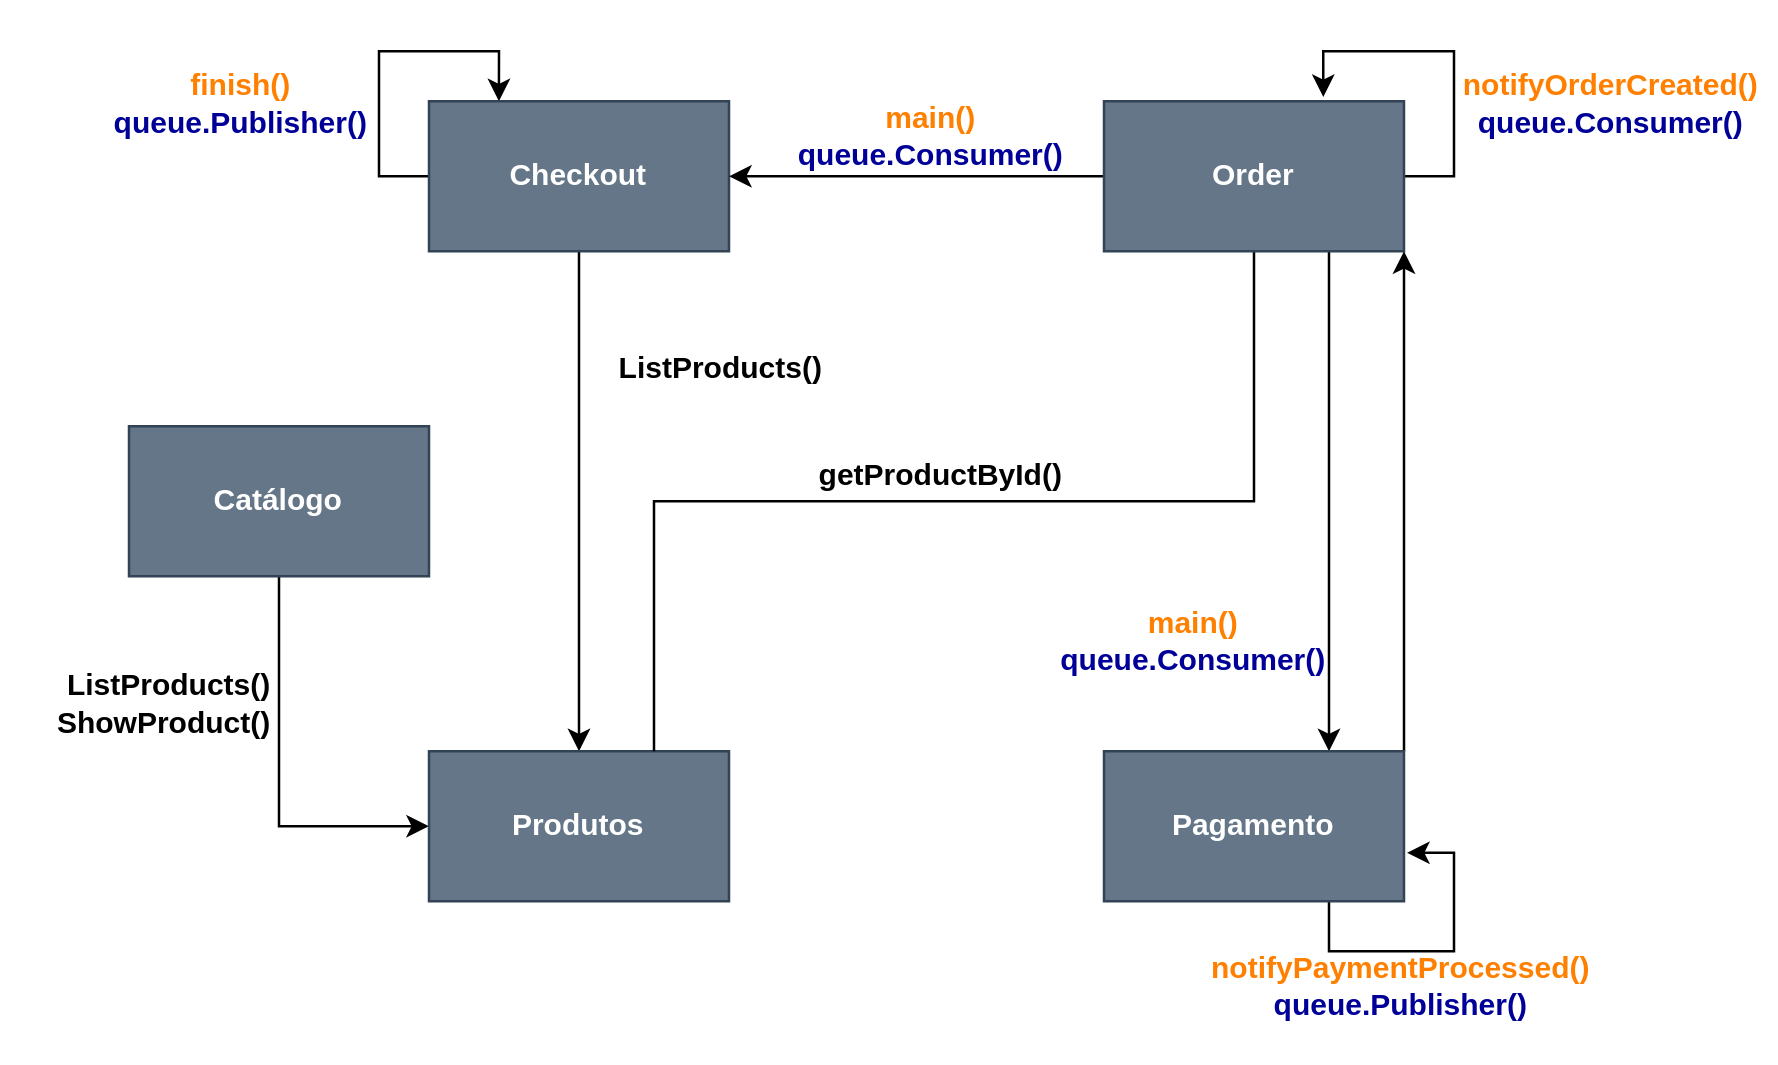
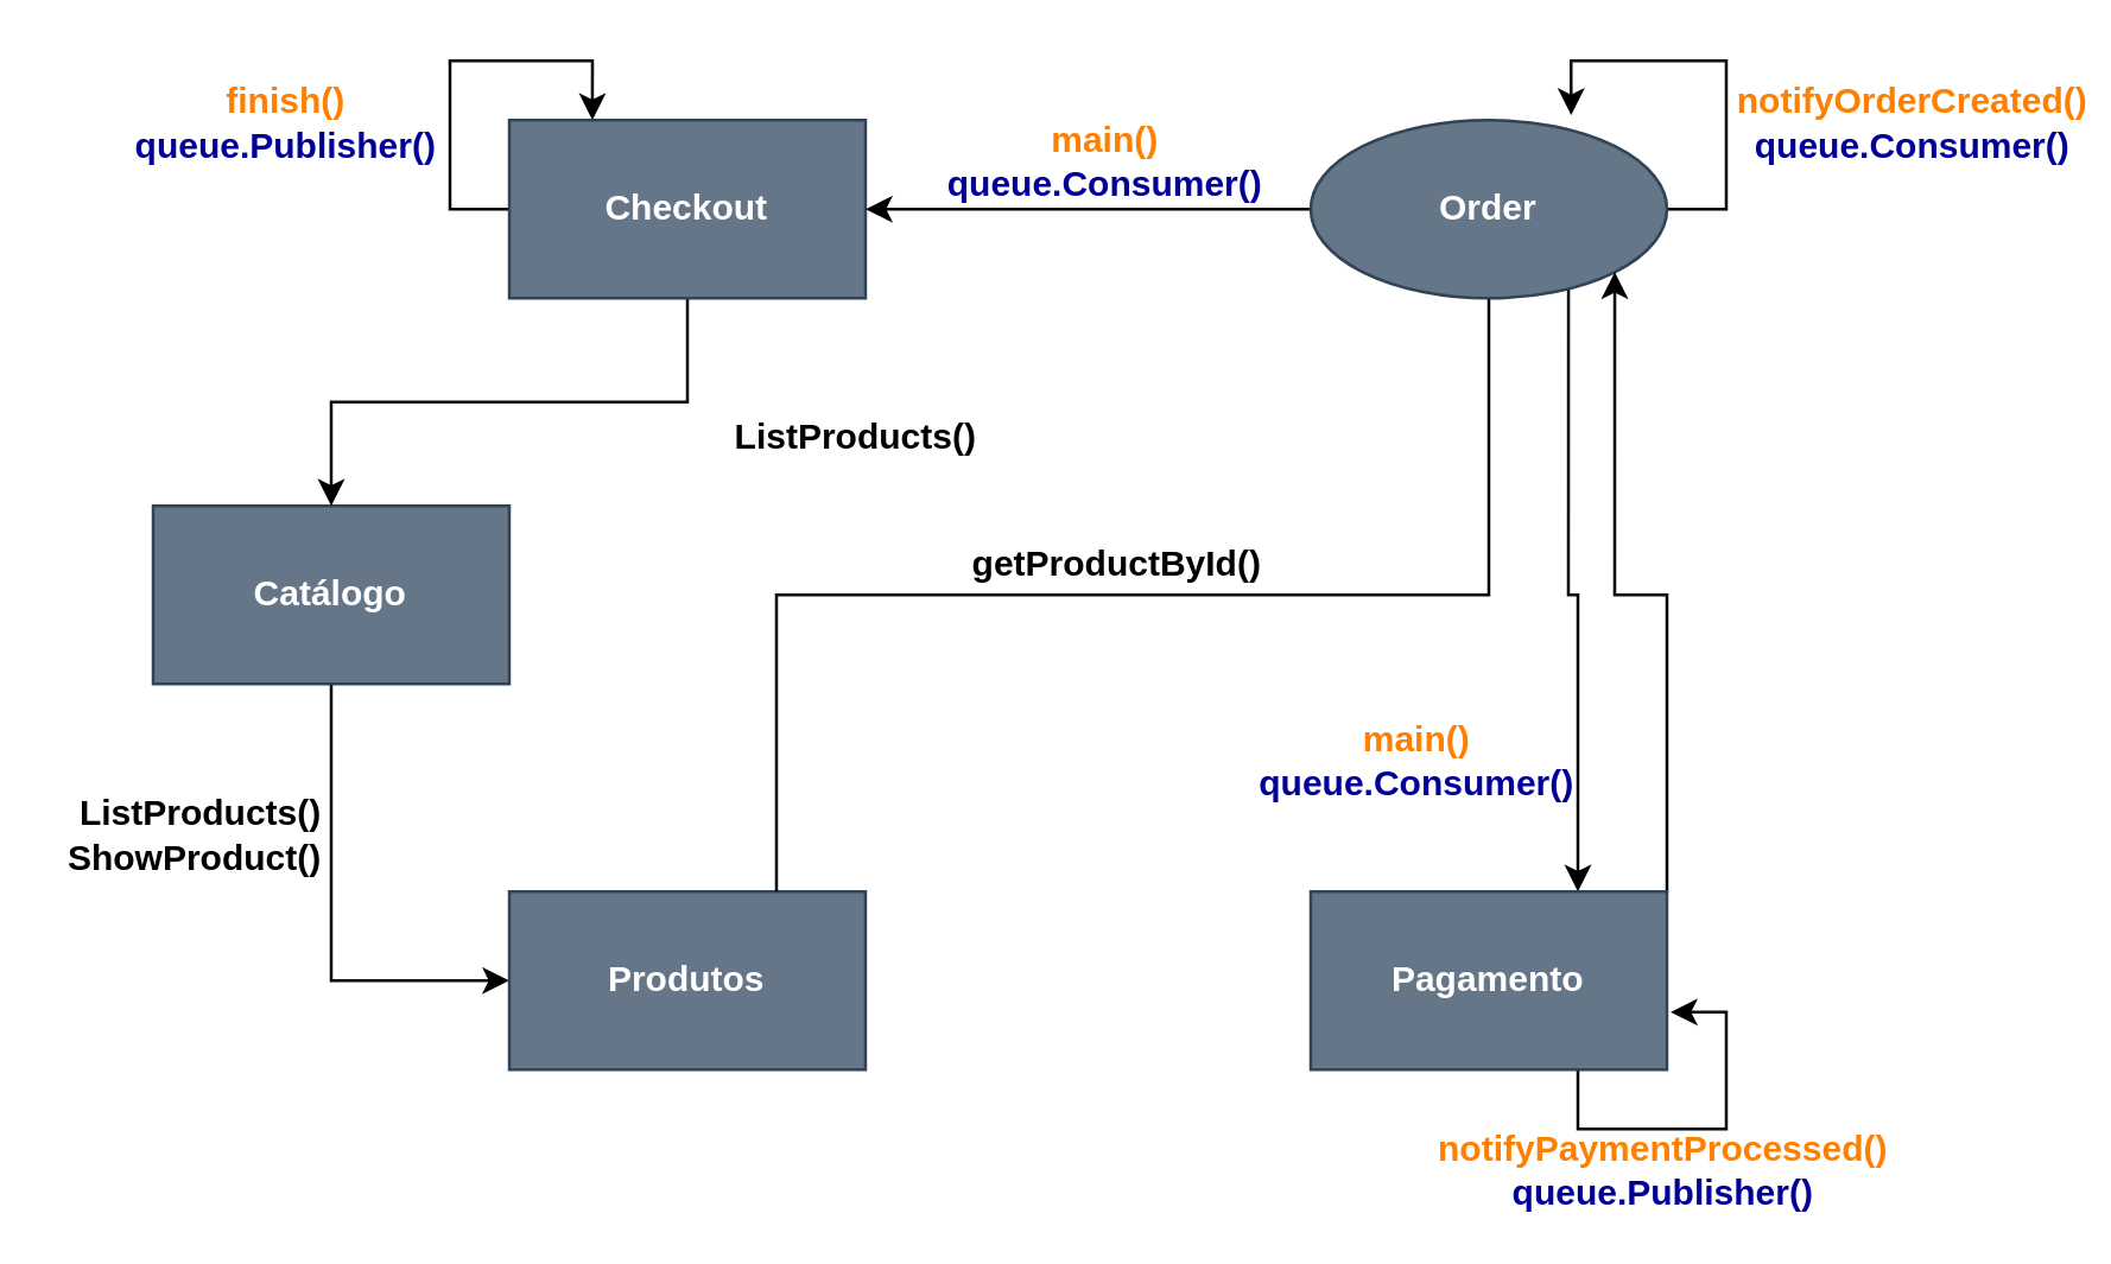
  <mxCell id="0" />
  <mxCell id="1" parent="0" />
  <mxCell id="2" style="edgeStyle=orthogonalEdgeStyle;rounded=0;orthogonalLoop=1;jettySize=auto;html=1;exitX=0.5;exitY=1;exitDx=0;exitDy=0;entryX=0;entryY=0.5;entryDx=0;entryDy=0;" parent="1" source="3" target="7" edge="1"><mxGeometry relative="1" as="geometry" /></mxCell>
  <mxCell id="3" value="&lt;b&gt;Catálogo&lt;/b&gt;" style="rounded=0;whiteSpace=wrap;html=1;fillColor=#647687;strokeColor=#314354;fontColor=#ffffff;" parent="1" vertex="1"><mxGeometry x="51" y="170" width="120" height="60" as="geometry" /></mxCell>
- <mxCell id="4" style="edgeStyle=orthogonalEdgeStyle;rounded=0;orthogonalLoop=1;jettySize=auto;html=1;exitX=0.5;exitY=1;exitDx=0;exitDy=0;entryX=0.5;entryY=0;entryDx=0;entryDy=0;" parent="1" source="6" target="7" edge="1"><mxGeometry relative="1" as="geometry" /></mxCell>
+ <mxCell id="4" style="edgeStyle=orthogonalEdgeStyle;rounded=0;orthogonalLoop=1;jettySize=auto;html=1;exitX=0.5;exitY=1;exitDx=0;exitDy=0;" parent="1" source="6" target="3" edge="1"><mxGeometry relative="1" as="geometry" /></mxCell>
  <mxCell id="5" style="edgeStyle=orthogonalEdgeStyle;rounded=0;orthogonalLoop=1;jettySize=auto;html=1;exitX=0;exitY=0.5;exitDx=0;exitDy=0;entryX=0.233;entryY=0;entryDx=0;entryDy=0;entryPerimeter=0;" edge="1" parent="1" source="6" target="6"><mxGeometry relative="1" as="geometry"><mxPoint x="199" y="30" as="targetPoint" /><Array as="points"><mxPoint x="151" y="70" /><mxPoint x="151" y="20" /><mxPoint x="199" y="20" /></Array></mxGeometry></mxCell>
  <mxCell id="6" value="&lt;b&gt;Checkout&lt;/b&gt;" style="rounded=0;whiteSpace=wrap;html=1;fillColor=#647687;strokeColor=#314354;fontColor=#ffffff;" parent="1" vertex="1"><mxGeometry x="171" y="40" width="120" height="60" as="geometry" /></mxCell>
  <mxCell id="7" value="&lt;b&gt;Produtos&lt;/b&gt;" style="rounded=0;whiteSpace=wrap;html=1;fillColor=#647687;strokeColor=#314354;fontColor=#ffffff;" parent="1" vertex="1"><mxGeometry x="171" y="300" width="120" height="60" as="geometry" /></mxCell>
  <mxCell id="8" style="edgeStyle=orthogonalEdgeStyle;rounded=0;orthogonalLoop=1;jettySize=auto;html=1;exitX=0;exitY=0.5;exitDx=0;exitDy=0;entryX=1;entryY=0.5;entryDx=0;entryDy=0;" parent="1" source="12" target="6" edge="1"><mxGeometry relative="1" as="geometry" /></mxCell>
  <mxCell id="9" style="edgeStyle=orthogonalEdgeStyle;rounded=0;orthogonalLoop=1;jettySize=auto;html=1;exitX=0.5;exitY=1;exitDx=0;exitDy=0;entryX=0.75;entryY=0;entryDx=0;entryDy=0;endArrow=none;" parent="1" source="12" target="7" edge="1"><mxGeometry relative="1" as="geometry"><mxPoint x="381" y="240" as="targetPoint" /></mxGeometry></mxCell>
  <mxCell id="10" style="edgeStyle=orthogonalEdgeStyle;rounded=0;orthogonalLoop=1;jettySize=auto;html=1;exitX=0.75;exitY=1;exitDx=0;exitDy=0;entryX=0.75;entryY=0;entryDx=0;entryDy=0;" parent="1" source="12" target="15" edge="1"><mxGeometry relative="1" as="geometry" /></mxCell>
  <mxCell id="11" style="edgeStyle=orthogonalEdgeStyle;rounded=0;orthogonalLoop=1;jettySize=auto;html=1;exitX=1;exitY=0.5;exitDx=0;exitDy=0;entryX=0.731;entryY=-0.028;entryDx=0;entryDy=0;entryPerimeter=0;" edge="1" parent="1" source="12" target="12"><mxGeometry relative="1" as="geometry"><mxPoint x="529" y="30" as="targetPoint" /><Array as="points"><mxPoint x="581" y="70" /><mxPoint x="581" y="20" /><mxPoint x="529" y="20" /></Array></mxGeometry></mxCell>
- <mxCell id="12" value="&lt;b&gt;Order&lt;/b&gt;" style="rounded=0;whiteSpace=wrap;html=1;fillColor=#647687;strokeColor=#314354;fontColor=#ffffff;" parent="1" vertex="1"><mxGeometry x="441" y="40" width="120" height="60" as="geometry" /></mxCell>
+ <mxCell id="12" value="&lt;b&gt;Order&lt;/b&gt;" style="ellipse;whiteSpace=wrap;html=1;fillColor=#647687;strokeColor=#314354;fontColor=#ffffff;" parent="1" vertex="1"><mxGeometry x="441" y="40" width="120" height="60" as="geometry" /></mxCell>
  <mxCell id="13" style="edgeStyle=orthogonalEdgeStyle;rounded=0;orthogonalLoop=1;jettySize=auto;html=1;exitX=1;exitY=0;exitDx=0;exitDy=0;entryX=1;entryY=1;entryDx=0;entryDy=0;" parent="1" source="15" target="12" edge="1"><mxGeometry relative="1" as="geometry" /></mxCell>
  <mxCell id="14" style="edgeStyle=orthogonalEdgeStyle;rounded=0;orthogonalLoop=1;jettySize=auto;html=1;exitX=0.75;exitY=1;exitDx=0;exitDy=0;entryX=1.01;entryY=0.677;entryDx=0;entryDy=0;entryPerimeter=0;" edge="1" parent="1" source="15" target="15"><mxGeometry relative="1" as="geometry"><mxPoint x="569" y="341" as="targetPoint" /><Array as="points"><mxPoint x="531" y="380" /><mxPoint x="581" y="380" /><mxPoint x="581" y="341" /></Array></mxGeometry></mxCell>
  <mxCell id="15" value="&lt;b&gt;Pagamento&lt;/b&gt;" style="rounded=0;whiteSpace=wrap;html=1;fillColor=#647687;strokeColor=#314354;fontColor=#ffffff;" parent="1" vertex="1"><mxGeometry x="441" y="300" width="120" height="60" as="geometry" /></mxCell>
  <mxCell id="16" value="ListProducts()&lt;br&gt;ShowProduct()" style="text;html=1;strokeColor=none;fillColor=none;align=right;verticalAlign=middle;whiteSpace=wrap;rounded=0;fontStyle=1" parent="1" vertex="1"><mxGeometry x="20" y="271" width="90" height="20" as="geometry" /></mxCell>
  <mxCell id="17" value="ListProducts()" style="text;html=1;strokeColor=none;fillColor=none;align=center;verticalAlign=middle;whiteSpace=wrap;rounded=0;fontStyle=1" parent="1" vertex="1"><mxGeometry x="243" y="137" width="90" height="20" as="geometry" /></mxCell>
  <mxCell id="18" value="&lt;b&gt;&lt;font color=&quot;#ff8000&quot;&gt;main()&lt;/font&gt;&lt;br&gt;&lt;font color=&quot;#000099&quot;&gt;queue.Consumer()&lt;/font&gt;&lt;br&gt;&lt;/b&gt;" style="text;html=1;strokeColor=none;fillColor=none;align=center;verticalAlign=middle;whiteSpace=wrap;rounded=0;" parent="1" vertex="1"><mxGeometry x="327" y="44" width="90" height="20" as="geometry" /></mxCell>
  <mxCell id="19" value="getProductById()" style="text;html=1;strokeColor=none;fillColor=none;align=center;verticalAlign=middle;whiteSpace=wrap;rounded=0;fontStyle=1" parent="1" vertex="1"><mxGeometry x="331" y="180" width="90" height="20" as="geometry" /></mxCell>
  <mxCell id="20" value="&lt;b&gt;&lt;font color=&quot;#ff8000&quot;&gt;notifyPaymentProcessed()&lt;/font&gt;&lt;br&gt;&lt;/b&gt;&lt;b&gt;&lt;font color=&quot;#000099&quot;&gt;queue.Publisher()&lt;/font&gt;&lt;/b&gt;&lt;font color=&quot;#000099&quot;&gt;&lt;b&gt;&lt;br&gt;&lt;/b&gt;&lt;/font&gt;" style="text;html=1;strokeColor=none;fillColor=none;align=center;verticalAlign=middle;whiteSpace=wrap;rounded=0;" vertex="1" parent="1"><mxGeometry x="515" y="384" width="90" height="20" as="geometry" /></mxCell>
  <mxCell id="21" value="&lt;b&gt;&lt;font color=&quot;#ff8000&quot;&gt;main()&lt;/font&gt;&lt;br&gt;&lt;font color=&quot;#000099&quot;&gt;queue.Consumer()&lt;/font&gt;&lt;br&gt;&lt;/b&gt;" style="text;html=1;strokeColor=none;fillColor=none;align=center;verticalAlign=middle;whiteSpace=wrap;rounded=0;" vertex="1" parent="1"><mxGeometry x="432" y="246" width="90" height="20" as="geometry" /></mxCell>
  <mxCell id="22" value="&lt;b&gt;&lt;font color=&quot;#ff8000&quot;&gt;finish()&lt;/font&gt;&lt;br&gt;&lt;font color=&quot;#000099&quot;&gt;queue.Publisher()&lt;/font&gt;&lt;br&gt;&lt;/b&gt;" style="text;html=1;strokeColor=none;fillColor=none;align=center;verticalAlign=middle;whiteSpace=wrap;rounded=0;" vertex="1" parent="1"><mxGeometry x="51" y="31" width="90" height="20" as="geometry" /></mxCell>
  <mxCell id="23" value="&lt;font color=&quot;#ff8000&quot;&gt;&lt;b&gt;notifyOrderCreated()&lt;/b&gt;&lt;/font&gt;&lt;br&gt;&lt;font color=&quot;#000099&quot; style=&quot;font-weight: bold&quot;&gt;queue.Consumer()&lt;/font&gt;" style="text;html=1;strokeColor=none;fillColor=none;align=center;verticalAlign=middle;whiteSpace=wrap;rounded=0;" vertex="1" parent="1"><mxGeometry x="599" y="31" width="90" height="20" as="geometry" /></mxCell>
